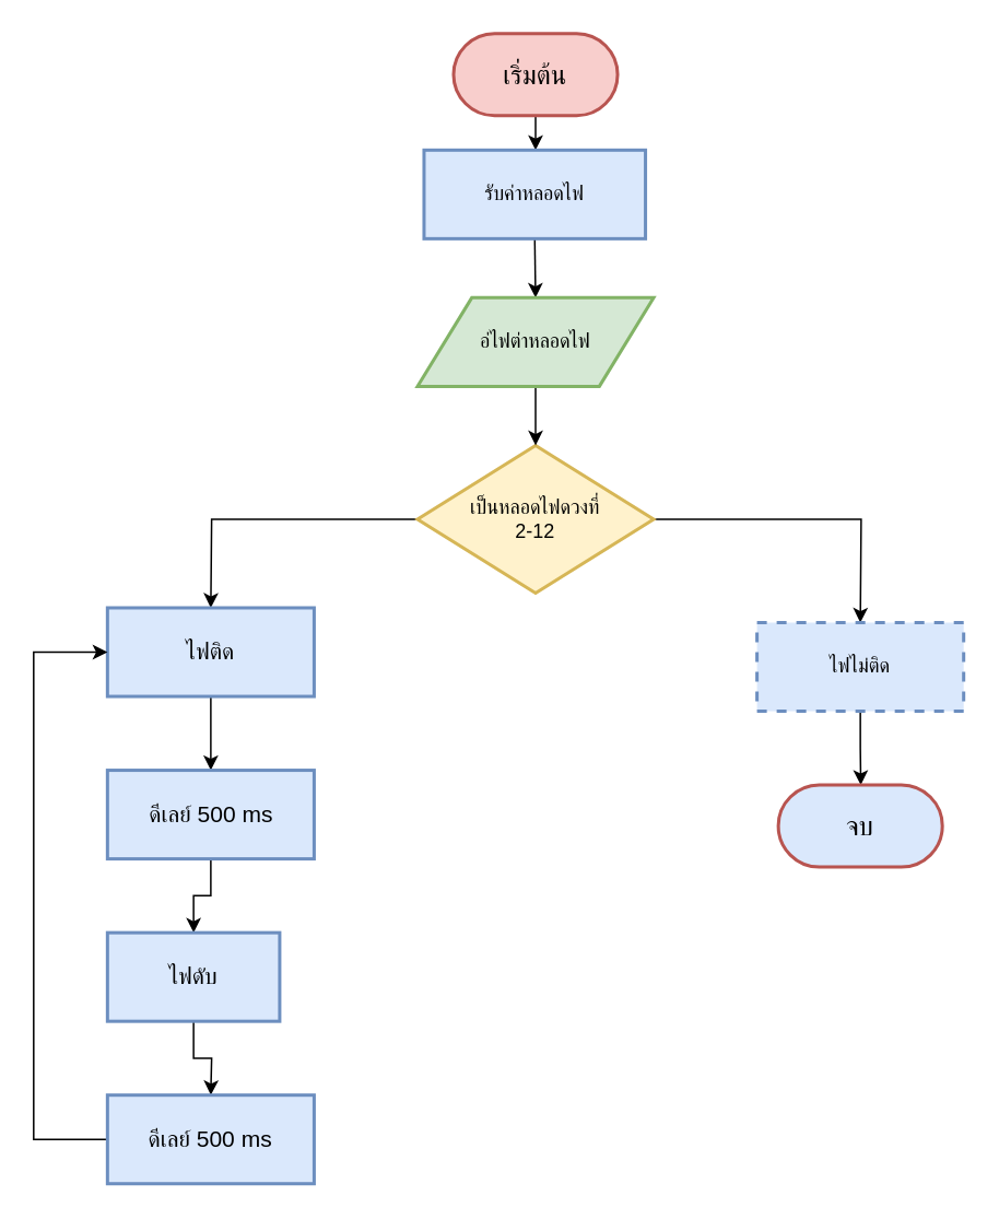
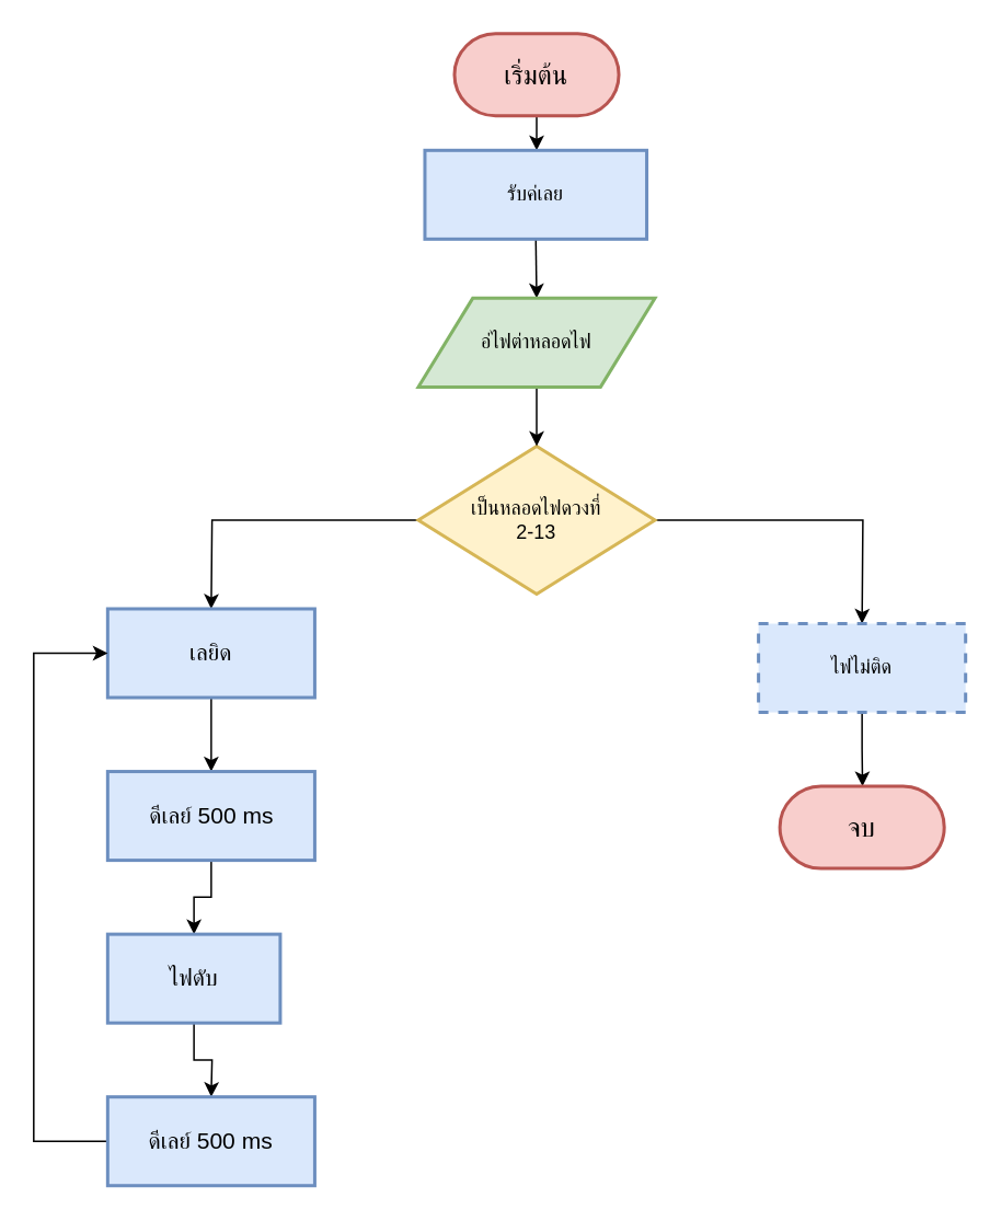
  <mxCell id="0" />
  <mxCell id="1" parent="0" />
  <mxCell id="2" style="edgeStyle=orthogonalEdgeStyle;rounded=0;orthogonalLoop=1;jettySize=auto;html=1;exitX=0.5;exitY=1;exitDx=0;exitDy=0;" edge="1" parent="1" source="3"><mxGeometry relative="1" as="geometry"><mxPoint x="326" y="91" as="targetPoint" /></mxGeometry></mxCell>
  <mxCell id="3" value="&lt;font size=&quot;3&quot;&gt;เริ่มต้น&lt;/font&gt;" style="rounded=1;whiteSpace=wrap;html=1;absoluteArcSize=1;arcSize=100;strokeWidth=2;fillColor=#f8cecc;strokeColor=#b85450;" vertex="1" parent="1"><mxGeometry x="276" y="20" width="100" height="50" as="geometry" /></mxCell>
  <mxCell id="4" style="edgeStyle=orthogonalEdgeStyle;rounded=0;orthogonalLoop=1;jettySize=auto;html=1;exitX=0.5;exitY=1;exitDx=0;exitDy=0;" edge="1" parent="1" source="5"><mxGeometry relative="1" as="geometry"><mxPoint x="326" y="181" as="targetPoint" /></mxGeometry></mxCell>
- <mxCell id="5" value="รับค่าหลอดไฟ" style="rounded=1;whiteSpace=wrap;html=1;absoluteArcSize=1;arcSize=0;strokeWidth=2;fillColor=#dae8fc;strokeColor=#6c8ebf;" vertex="1" parent="1"><mxGeometry x="258" y="91" width="135" height="54" as="geometry" /></mxCell>
+ <mxCell id="5" value="รับค่เลย" style="rounded=1;whiteSpace=wrap;html=1;absoluteArcSize=1;arcSize=0;strokeWidth=2;fillColor=#dae8fc;strokeColor=#6c8ebf;" vertex="1" parent="1"><mxGeometry x="258" y="91" width="135" height="54" as="geometry" /></mxCell>
  <mxCell id="6" value="" style="group" vertex="1" connectable="0" parent="1"><mxGeometry x="128" y="271" width="396" height="108" as="geometry" /></mxCell>
  <mxCell id="7" style="edgeStyle=orthogonalEdgeStyle;rounded=0;orthogonalLoop=1;jettySize=auto;html=1;exitX=0;exitY=0.5;exitDx=0;exitDy=0;exitPerimeter=0;" edge="1" parent="6" source="9"><mxGeometry relative="1" as="geometry"><mxPoint y="99" as="targetPoint" /></mxGeometry></mxCell>
  <mxCell id="8" style="edgeStyle=orthogonalEdgeStyle;rounded=0;orthogonalLoop=1;jettySize=auto;html=1;exitX=1;exitY=0.5;exitDx=0;exitDy=0;exitPerimeter=0;" edge="1" parent="6" source="9"><mxGeometry relative="1" as="geometry"><mxPoint x="396" y="108" as="targetPoint" /></mxGeometry></mxCell>
- <mxCell id="9" value="เป็นหลอดไฟดวงที่&lt;br&gt;2-12" style="strokeWidth=2;html=1;shape=mxgraph.flowchart.decision;whiteSpace=wrap;fillColor=#fff2cc;strokeColor=#d6b656;" vertex="1" parent="6"><mxGeometry x="126" width="144" height="90" as="geometry" /></mxCell>
+ <mxCell id="9" value="เป็นหลอดไฟดวงที่&lt;br&gt;2-13" style="strokeWidth=2;html=1;shape=mxgraph.flowchart.decision;whiteSpace=wrap;fillColor=#fff2cc;strokeColor=#d6b656;" vertex="1" parent="6"><mxGeometry x="126" width="144" height="90" as="geometry" /></mxCell>
  <mxCell id="10" style="edgeStyle=orthogonalEdgeStyle;rounded=0;orthogonalLoop=1;jettySize=auto;html=1;exitX=0.5;exitY=1;exitDx=0;exitDy=0;" edge="1" parent="1" source="11"><mxGeometry relative="1" as="geometry"><mxPoint x="326" y="271" as="targetPoint" /></mxGeometry></mxCell>
  <mxCell id="11" value="อ่ไฟต่าหลอดไฟ" style="shape=parallelogram;html=1;strokeWidth=2;perimeter=parallelogramPerimeter;whiteSpace=wrap;rounded=1;arcSize=0;size=0.23;fillColor=#d5e8d4;strokeColor=#82b366;" vertex="1" parent="1"><mxGeometry x="254" y="181" width="144" height="54" as="geometry" /></mxCell>
  <mxCell id="12" style="edgeStyle=orthogonalEdgeStyle;rounded=0;orthogonalLoop=1;jettySize=auto;html=1;exitX=0.5;exitY=1;exitDx=0;exitDy=0;" edge="1" parent="1" source="13"><mxGeometry relative="1" as="geometry"><mxPoint x="524.276" y="478" as="targetPoint" /></mxGeometry></mxCell>
  <mxCell id="13" value="ไฟไม่ติด" style="rounded=1;whiteSpace=wrap;html=1;absoluteArcSize=1;arcSize=0;strokeWidth=2;fillColor=#dae8fc;strokeColor=#6c8ebf;dashed=1;" vertex="1" parent="1"><mxGeometry x="461" y="379" width="126" height="54" as="geometry" /></mxCell>
  <mxCell id="14" style="edgeStyle=orthogonalEdgeStyle;rounded=0;orthogonalLoop=1;jettySize=auto;html=1;exitX=0.5;exitY=1;exitDx=0;exitDy=0;" edge="1" parent="1" source="15"><mxGeometry relative="1" as="geometry"><mxPoint x="128" y="469" as="targetPoint" /></mxGeometry></mxCell>
- <mxCell id="15" value="&lt;font face=&quot;monospace&quot; style=&quot;font-size: 14px&quot;&gt;ไฟติด&lt;/font&gt;" style="rounded=1;whiteSpace=wrap;html=1;absoluteArcSize=1;arcSize=0;strokeWidth=2;fillColor=#dae8fc;strokeColor=#6c8ebf;" vertex="1" parent="1"><mxGeometry x="65" y="370" width="126" height="54" as="geometry" /></mxCell>
+ <mxCell id="15" value="&lt;font face=&quot;monospace&quot; style=&quot;font-size: 14px&quot;&gt;เลยิด&lt;/font&gt;" style="rounded=1;whiteSpace=wrap;html=1;absoluteArcSize=1;arcSize=0;strokeWidth=2;fillColor=#dae8fc;strokeColor=#6c8ebf;" vertex="1" parent="1"><mxGeometry x="65" y="370" width="126" height="54" as="geometry" /></mxCell>
  <mxCell id="16" style="edgeStyle=orthogonalEdgeStyle;rounded=0;orthogonalLoop=1;jettySize=auto;html=1;exitX=0.5;exitY=1;exitDx=0;exitDy=0;entryX=0.5;entryY=0;entryDx=0;entryDy=0;" edge="1" parent="1" source="17" target="20"><mxGeometry relative="1" as="geometry" /></mxCell>
  <mxCell id="17" value="&lt;span style=&quot;color: rgba(0 , 0 , 0 , 0) ; font-family: monospace ; font-size: 0px&quot;&gt;ดี&lt;/span&gt;" style="rounded=1;whiteSpace=wrap;html=1;absoluteArcSize=1;arcSize=0;strokeWidth=2;fillColor=#dae8fc;strokeColor=#6c8ebf;" vertex="1" parent="1"><mxGeometry x="65" y="469" width="126" height="54" as="geometry" /></mxCell>
  <mxCell id="18" value="&lt;font style=&quot;font-size: 14px&quot;&gt;ดีเลย์ 500 ms&lt;/font&gt;" style="text;html=1;align=center;verticalAlign=middle;resizable=0;points=[];autosize=1;" vertex="1" parent="1"><mxGeometry x="83" y="487" width="90" height="18" as="geometry" /></mxCell>
  <mxCell id="19" style="edgeStyle=orthogonalEdgeStyle;rounded=0;orthogonalLoop=1;jettySize=auto;html=1;exitX=0.5;exitY=1;exitDx=0;exitDy=0;" edge="1" parent="1" source="20"><mxGeometry relative="1" as="geometry"><mxPoint x="127.977" y="667" as="targetPoint" /></mxGeometry></mxCell>
  <mxCell id="20" value="&lt;font style=&quot;font-size: 14px&quot;&gt;ไฟดับ&lt;/font&gt;" style="rounded=1;whiteSpace=wrap;html=1;absoluteArcSize=1;arcSize=0;strokeWidth=2;fillColor=#dae8fc;strokeColor=#6c8ebf;" vertex="1" parent="1"><mxGeometry x="65" y="568" width="105" height="54" as="geometry" /></mxCell>
  <mxCell id="21" style="edgeStyle=orthogonalEdgeStyle;rounded=0;orthogonalLoop=1;jettySize=auto;html=1;exitX=0;exitY=0.5;exitDx=0;exitDy=0;entryX=0;entryY=0.5;entryDx=0;entryDy=0;" edge="1" parent="1" source="22" target="15"><mxGeometry relative="1" as="geometry"><Array as="points"><mxPoint x="20" y="694" /><mxPoint x="20" y="397" /></Array></mxGeometry></mxCell>
  <mxCell id="22" value="&lt;font style=&quot;font-size: 14px&quot;&gt;ดีเลย์ 500 ms&lt;/font&gt;" style="rounded=1;whiteSpace=wrap;html=1;absoluteArcSize=1;arcSize=0;strokeWidth=2;fillColor=#dae8fc;strokeColor=#6c8ebf;" vertex="1" parent="1"><mxGeometry x="65" y="667" width="126" height="54" as="geometry" /></mxCell>
- <mxCell id="23" value="&lt;font size=&quot;3&quot;&gt;จบ&lt;/font&gt;" style="rounded=1;whiteSpace=wrap;html=1;absoluteArcSize=1;arcSize=100;strokeWidth=2;fillColor=#dae8fc;strokeColor=#b85450;" vertex="1" parent="1"><mxGeometry x="474" y="478" width="100" height="50" as="geometry" /></mxCell>
+ <mxCell id="23" value="&lt;font size=&quot;3&quot;&gt;จบ&lt;/font&gt;" style="rounded=1;whiteSpace=wrap;html=1;absoluteArcSize=1;arcSize=100;strokeWidth=2;fillColor=#f8cecc;strokeColor=#b85450;" vertex="1" parent="1"><mxGeometry x="474" y="478" width="100" height="50" as="geometry" /></mxCell>
